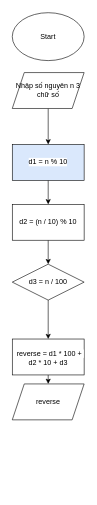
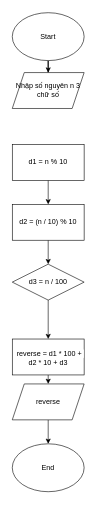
  <mxCell id="0" />
  <mxCell id="1" parent="0" />
+ <mxCell id="2" style="edgeStyle=orthogonalEdgeStyle;rounded=0;orthogonalLoop=1;jettySize=auto;html=1;exitX=0.5;exitY=1;exitDx=0;exitDy=0;" edge="1" parent="1" source="3" target="5"><mxGeometry relative="1" as="geometry" /></mxCell>
  <mxCell id="3" value="Start" style="ellipse;whiteSpace=wrap;html=1;" vertex="1" parent="1"><mxGeometry x="20" y="20" width="120" height="80" as="geometry" /></mxCell>
- <mxCell id="4" style="edgeStyle=orthogonalEdgeStyle;rounded=0;orthogonalLoop=1;jettySize=auto;html=1;exitX=0.5;exitY=1;exitDx=0;exitDy=0;entryX=0.5;entryY=0;entryDx=0;entryDy=0;" edge="1" parent="1" source="5" target="7"><mxGeometry relative="1" as="geometry" /></mxCell>
  <mxCell id="5" value="Nhập số nguyên n 3 chữ số" style="shape=parallelogram;perimeter=parallelogramPerimeter;whiteSpace=wrap;html=1;fixedSize=1;" vertex="1" parent="1"><mxGeometry x="20" y="120" width="120" height="60" as="geometry" /></mxCell>
  <mxCell id="6" style="edgeStyle=orthogonalEdgeStyle;rounded=0;orthogonalLoop=1;jettySize=auto;html=1;exitX=0.5;exitY=1;exitDx=0;exitDy=0;entryX=0.5;entryY=0;entryDx=0;entryDy=0;" edge="1" parent="1" source="7" target="9"><mxGeometry relative="1" as="geometry" /></mxCell>
- <mxCell id="7" value="&lt;span style=&quot;font-family: Arial, sans-serif; text-align: left; white-space-collapse: preserve; background-color: rgb(255, 255, 255);&quot;&gt;&lt;font&gt;d1 = n % 10&lt;/font&gt;&lt;/span&gt;" style="rounded=0;whiteSpace=wrap;html=1;fillColor=#dae8fc;" vertex="1" parent="1"><mxGeometry x="20" y="240" width="120" height="60" as="geometry" /></mxCell>
+ <mxCell id="7" value="&lt;span style=&quot;font-family: Arial, sans-serif; text-align: left; white-space-collapse: preserve; background-color: rgb(255, 255, 255);&quot;&gt;&lt;font&gt;d1 = n % 10&lt;/font&gt;&lt;/span&gt;" style="rounded=0;whiteSpace=wrap;html=1;" vertex="1" parent="1"><mxGeometry x="20" y="240" width="120" height="60" as="geometry" /></mxCell>
  <mxCell id="8" style="edgeStyle=orthogonalEdgeStyle;rounded=0;orthogonalLoop=1;jettySize=auto;html=1;exitX=0.5;exitY=1;exitDx=0;exitDy=0;" edge="1" parent="1" source="9" target="11"><mxGeometry relative="1" as="geometry" /></mxCell>
  <mxCell id="9" value="&lt;span style=&quot;font-family: Arial, sans-serif; text-align: left; white-space-collapse: preserve; background-color: rgb(255, 255, 255);&quot;&gt;&lt;font&gt;d2 = (n / 10) % 10&lt;/font&gt;&lt;/span&gt;" style="rounded=0;whiteSpace=wrap;html=1;" vertex="1" parent="1"><mxGeometry x="20" y="340" width="120" height="60" as="geometry" /></mxCell>
  <mxCell id="10" style="edgeStyle=orthogonalEdgeStyle;rounded=0;orthogonalLoop=1;jettySize=auto;html=1;exitX=0.5;exitY=1;exitDx=0;exitDy=0;" edge="1" parent="1" source="11" target="13"><mxGeometry relative="1" as="geometry" /></mxCell>
  <mxCell id="11" value="&lt;font&gt;&lt;span style=&quot;color: rgb(0, 0, 0); font-family: Arial, sans-serif; font-style: normal; font-variant-ligatures: normal; font-variant-caps: normal; font-weight: 400; letter-spacing: normal; orphans: 2; text-indent: 0px; text-transform: none; widows: 2; word-spacing: 0px; -webkit-text-stroke-width: 0px; white-space: pre-wrap; background-color: rgb(255, 255, 255); text-decoration-thickness: initial; text-decoration-style: initial; text-decoration-color: initial; float: none; display: inline !important;&quot;&gt;d3 = n / 100&lt;/span&gt;&lt;br&gt;&lt;/font&gt;" style="rhombus;whiteSpace=wrap;html=1;" vertex="1" parent="1"><mxGeometry x="20" y="440" width="120" height="60" as="geometry" /></mxCell>
  <mxCell id="12" style="edgeStyle=orthogonalEdgeStyle;rounded=0;orthogonalLoop=1;jettySize=auto;html=1;exitX=0.5;exitY=1;exitDx=0;exitDy=0;entryX=0.5;entryY=0;entryDx=0;entryDy=0;" edge="1" parent="1" source="13" target="15"><mxGeometry relative="1" as="geometry" /></mxCell>
  <mxCell id="13" value="&lt;span style=&quot;box-sizing: border-box; margin: 0px; padding: 0px; font-family: Arial, sans-serif; font-size: 16px; font-variant-numeric: normal; font-variant-east-asian: normal; font-variant-alternates: normal; font-variant-position: normal; font-variant-emoji: normal; text-align: start; white-space-collapse: preserve; background-color: rgb(255, 255, 255); vertical-align: baseline;&quot;&gt;&amp;nbsp;&lt;/span&gt;&lt;span style=&quot;box-sizing: border-box; margin: 0px; padding: 0px; font-family: Arial, sans-serif; font-variant-numeric: normal; font-variant-east-asian: normal; font-variant-alternates: normal; font-variant-position: normal; font-variant-emoji: normal; text-align: start; white-space-collapse: preserve; background-color: rgb(255, 255, 255); vertical-align: baseline;&quot;&gt;&lt;span style=&quot;box-sizing: border-box; margin: 0px; padding: 0px;&quot;&gt;&lt;font&gt;reverse = d1 * 100 + d2 * 10 + d3&lt;/font&gt;&lt;/span&gt;&lt;/span&gt;" style="rounded=0;whiteSpace=wrap;html=1;" vertex="1" parent="1"><mxGeometry x="20" y="565" width="120" height="60" as="geometry" /></mxCell>
+ <mxCell id="14" style="edgeStyle=orthogonalEdgeStyle;rounded=0;orthogonalLoop=1;jettySize=auto;html=1;exitX=0.5;exitY=1;exitDx=0;exitDy=0;entryX=0.5;entryY=0;entryDx=0;entryDy=0;" edge="1" parent="1" source="15" target="16"><mxGeometry relative="1" as="geometry" /></mxCell>
  <mxCell id="15" value="reverse" style="shape=parallelogram;perimeter=parallelogramPerimeter;whiteSpace=wrap;html=1;fixedSize=1;" vertex="1" parent="1"><mxGeometry x="20" y="640" width="120" height="60" as="geometry" /></mxCell>
+ <mxCell id="16" value="End" style="ellipse;whiteSpace=wrap;html=1;" vertex="1" parent="1"><mxGeometry x="20" y="740" width="120" height="80" as="geometry" /></mxCell>
